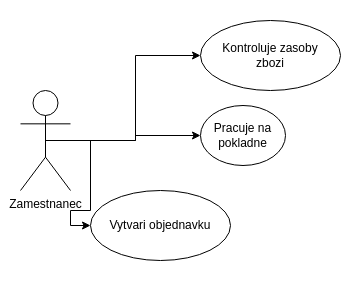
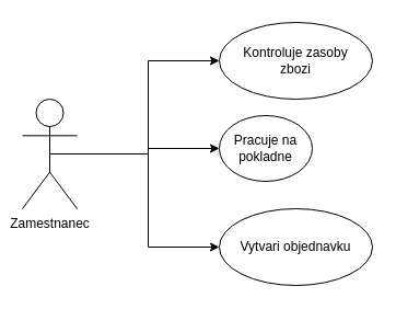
  <mxCell id="0" />
  <mxCell id="1" parent="0" />
  <mxCell id="2" style="edgeStyle=orthogonalEdgeStyle;rounded=0;orthogonalLoop=1;jettySize=auto;html=1;exitX=0.5;exitY=0.5;exitDx=0;exitDy=0;exitPerimeter=0;entryX=0;entryY=0.5;entryDx=0;entryDy=0;" edge="1" parent="1" source="5" target="6"><mxGeometry relative="1" as="geometry" /></mxCell>
  <mxCell id="3" style="edgeStyle=orthogonalEdgeStyle;rounded=0;orthogonalLoop=1;jettySize=auto;html=1;exitX=0.5;exitY=0.5;exitDx=0;exitDy=0;exitPerimeter=0;entryX=0;entryY=0.5;entryDx=0;entryDy=0;" edge="1" parent="1" source="5" target="7"><mxGeometry relative="1" as="geometry" /></mxCell>
  <mxCell id="4" style="edgeStyle=orthogonalEdgeStyle;rounded=0;orthogonalLoop=1;jettySize=auto;html=1;exitX=0.5;exitY=0.5;exitDx=0;exitDy=0;exitPerimeter=0;entryX=0;entryY=0.5;entryDx=0;entryDy=0;" edge="1" parent="1" source="5" target="8"><mxGeometry relative="1" as="geometry" /></mxCell>
  <mxCell id="5" value="Zamestnanec" style="shape=umlActor;verticalLabelPosition=bottom;verticalAlign=top;html=1;" vertex="1" parent="1"><mxGeometry x="20" y="90" width="50" height="100" as="geometry" /></mxCell>
  <mxCell id="6" value="Pracuje na&lt;br&gt;pokladne" style="ellipse;whiteSpace=wrap;html=1;" vertex="1" parent="1"><mxGeometry x="200" y="105" width="85" height="60" as="geometry" /></mxCell>
- <mxCell id="7" value="Vytvari objednavku" style="ellipse;whiteSpace=wrap;html=1;" vertex="1" parent="1"><mxGeometry x="90" y="190" width="140" height="70" as="geometry" /></mxCell>
+ <mxCell id="7" value="Vytvari objednavku" style="ellipse;whiteSpace=wrap;html=1;" vertex="1" parent="1"><mxGeometry x="200" y="190" width="140" height="70" as="geometry" /></mxCell>
  <mxCell id="8" value="Kontroluje zasoby&lt;br&gt;zbozi" style="ellipse;whiteSpace=wrap;html=1;" vertex="1" parent="1"><mxGeometry x="200" y="20" width="140" height="70" as="geometry" /></mxCell>
